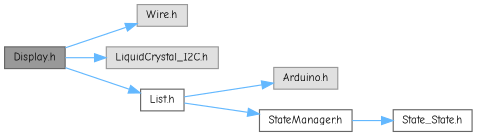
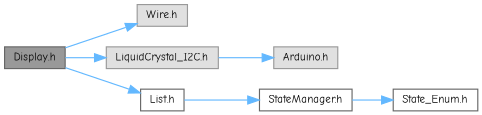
  digraph {
    fontname="Comic Neue"
    rankdir=LR
    node [color=grey60 fillcolor="#E0E0E0" fontname="Comic Neue" fontsize=10 shape=box style=filled]
    edge [color=steelblue1 fontname="Comic Neue" fontsize=10 labelfontname=Helvetica labelfontsize=10 style=solid]
    n1 [color=gray40 fillcolor=grey60 fontcolor=black height=0.2 label="Display.h" width=0.4]
    n2 [height=0.2 label="Wire.h" width=0.4]
    n3 [height=0.2 label="LiquidCrystal_I2C.h" width=0.4]
    n4 [color=grey40 fillcolor=white height=0.2 label="List.h" width=0.4]
    n5 [height=0.2 label="Arduino.h" width=0.4]
    n6 [color=grey40 fillcolor=white height=0.2 label="StateManager.h" width=0.4]
-   n7 [color=grey40 fillcolor=white height=0.2 label="State_State.h" width=0.4]
+   n7 [color=grey40 fillcolor=white height=0.2 label="State_Enum.h" width=0.4]
    n1 -> n2
    n1 -> n3
    n1 -> n4
-   n4 -> n5
+   n3 -> n5
    n4 -> n6
    n6 -> n7
  }
